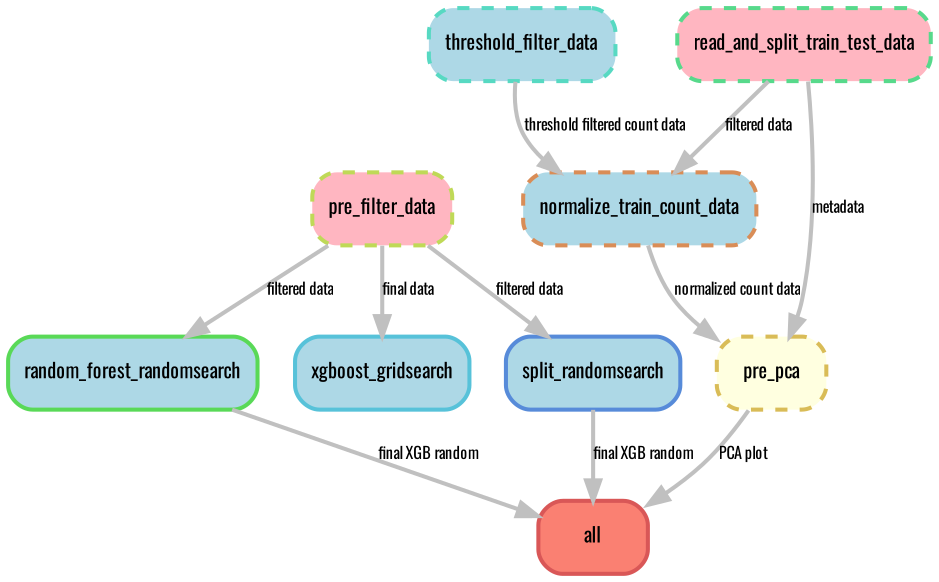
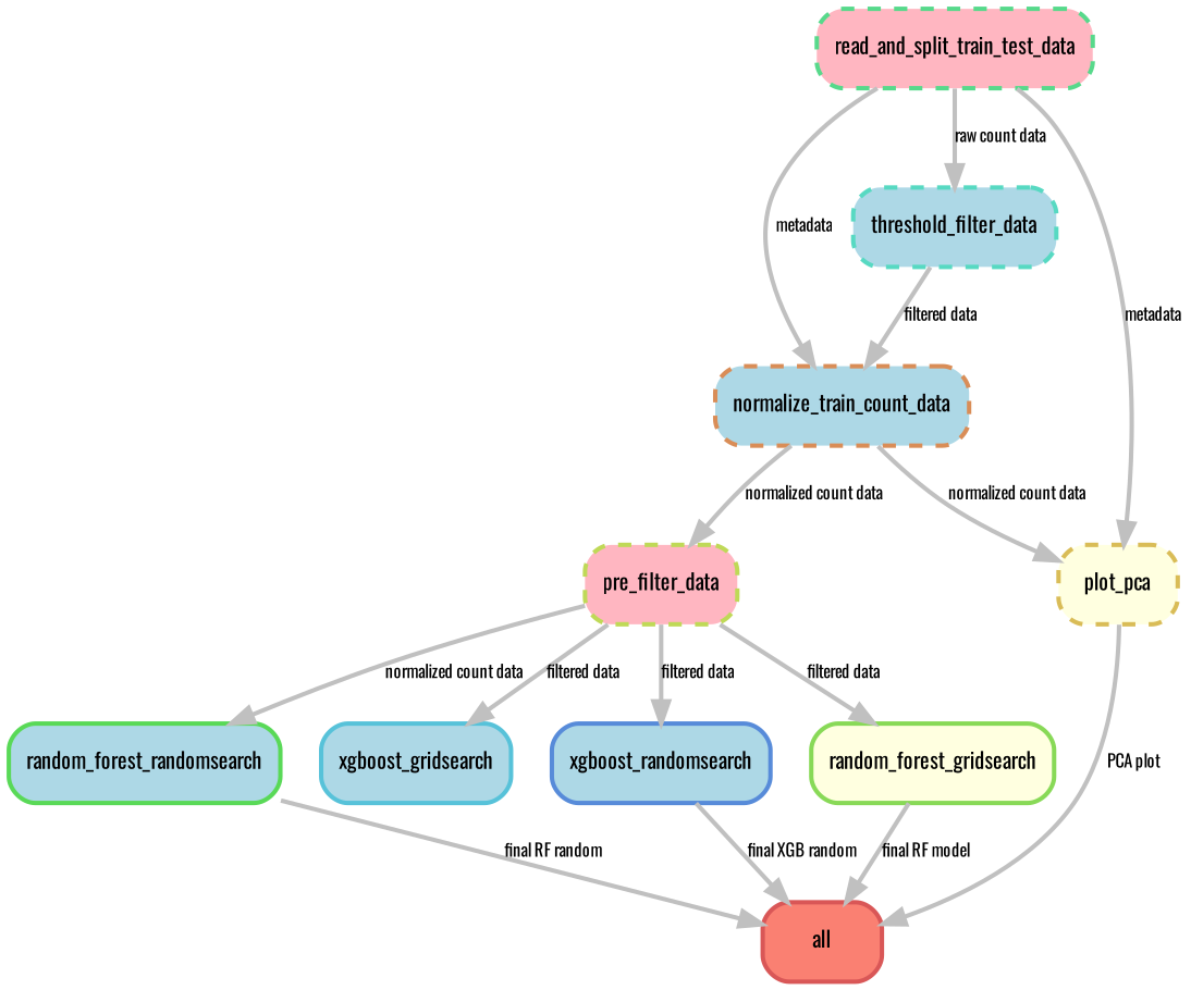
  digraph {
    bgcolor=white
    fontname=Oswald
    node [fillcolor=lightblue fontname=Oswald fontsize=10 penwidth=2 shape=box style="rounded,filled"]
    edge [color=grey fontname=Oswald fontsize=8 penwidth=2]
    n1 [color="0.00 0.6 0.85" fillcolor=salmon label=all]
+   n2 [color="0.27 0.6 0.85" fillcolor=lightyellow label=random_forest_gridsearch]
    n3 [color="0.20 0.6 0.85" fillcolor=lightpink label=pre_filter_data style="rounded,dashed,filled"]
    n4 [color="0.33 0.6 0.85" label=random_forest_randomsearch]
    n5 [color="0.53 0.6 0.85" label=xgboost_gridsearch]
-   n6 [color="0.60 0.6 0.85" label=split_randomsearch]
+   n6 [color="0.60 0.6 0.85" label=xgboost_randomsearch]
    n7 [color="0.07 0.6 0.85" label=normalize_train_count_data style="rounded,dashed,filled"]
-   n8 [color="0.13 0.6 0.85" fillcolor=lightyellow label=pre_pca style="rounded,dashed,filled"]
+   n8 [color="0.13 0.6 0.85" fillcolor=lightyellow label=plot_pca style="rounded,dashed,filled"]
    n9 [color="0.47 0.6 0.85" label=threshold_filter_data style="rounded,dashed,filled"]
    n10 [color="0.40 0.6 0.85" fillcolor=lightpink label=read_and_split_train_test_data style="rounded,dashed,filled"]
-   n3 -> n4 [label="filtered data"]
-   n3 -> n5 [label="final data"]
+   n2 -> n1 [label="final RF model"]
+   n3 -> n2 [label="filtered data"]
+   n3 -> n4 [label="normalized count data"]
+   n3 -> n5 [label="filtered data"]
    n3 -> n6 [label="filtered data"]
-   n4 -> n1 [label="final XGB random"]
+   n4 -> n1 [label="final RF random"]
    n6 -> n1 [label="final XGB random"]
+   n7 -> n3 [label="normalized count data"]
    n7 -> n8 [label="normalized count data"]
    n8 -> n1 [label="PCA plot"]
-   n9 -> n7 [label="threshold filtered count data"]
-   n10 -> n7 [label="filtered data"]
+   n9 -> n7 [label="filtered data"]
+   n10 -> n7 [label=metadata]
    n10 -> n8 [label=metadata]
+   n10 -> n9 [label="raw count data"]
  }
